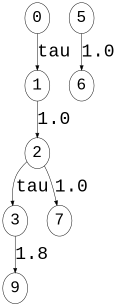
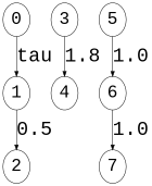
  digraph {
    fontname="Liberation Mono"
    node [fontname="Liberation Mono" fontsize=35]
    edge [fontname="Liberation Mono" fontsize=40]
    0
    1
    2
    3
    5
    6
-   4 [label=9]
+   4
    7
    0 -> 1 [label=tau]
-   1 -> 2 [label=1.0]
-   2 -> 3 [label=tau]
+   1 -> 2 [label=0.5]
    3 -> 4 [label=1.8]
    5 -> 6 [label=1.0]
-   2 -> 7 [label=1.0]
+   6 -> 7 [label=1.0]
  }
